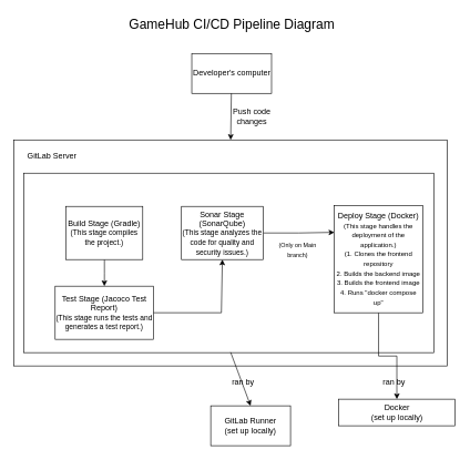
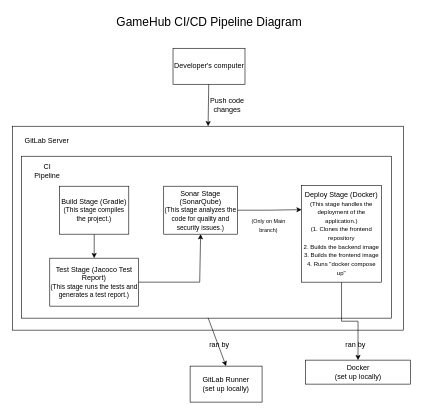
  <mxCell id="0" />
  <mxCell id="1" parent="0" />
  <mxCell id="2" value="Developer's computer" style="rounded=0;whiteSpace=wrap;html=1;" parent="1" vertex="1"><mxGeometry x="287.5" y="80" width="120" height="60" as="geometry" /></mxCell>
  <mxCell id="3" value="" style="rounded=0;whiteSpace=wrap;html=1;" parent="1" vertex="1"><mxGeometry x="20" y="210" width="652" height="340" as="geometry" /></mxCell>
  <mxCell id="4" value="" style="rounded=0;whiteSpace=wrap;html=1;" parent="1" vertex="1"><mxGeometry x="35" y="260" width="617" height="270" as="geometry" /></mxCell>
  <mxCell id="5" value="GitLab Server" style="text;html=1;align=center;verticalAlign=middle;whiteSpace=wrap;rounded=0;" parent="1" vertex="1"><mxGeometry x="35" y="220" width="85" height="30" as="geometry" /></mxCell>
+ <mxCell id="6" value="CI Pipeline" style="text;html=1;align=center;verticalAlign=middle;whiteSpace=wrap;rounded=0;" parent="1" vertex="1"><mxGeometry x="47.5" y="270" width="60" height="30" as="geometry" /></mxCell>
  <mxCell id="7" value="" style="edgeStyle=orthogonalEdgeStyle;rounded=0;orthogonalLoop=1;jettySize=auto;html=1;" parent="1" source="8" target="9" edge="1"><mxGeometry relative="1" as="geometry" /></mxCell>
  <mxCell id="8" value="Build Stage (Gradle)&lt;br&gt;&lt;font style=&quot;font-size: 11px;&quot;&gt;(This stage compiles the project.)&lt;/font&gt;" style="rounded=0;whiteSpace=wrap;html=1;" parent="1" vertex="1"><mxGeometry x="98.25" y="310" width="115.5" height="80" as="geometry" /></mxCell>
  <mxCell id="9" value="Test Stage (Jacoco Test Report) &lt;br&gt;&lt;font style=&quot;font-size: 11px;&quot;&gt;(This stage runs the tests and generates a test report.)&lt;/font&gt;" style="rounded=0;whiteSpace=wrap;html=1;" parent="1" vertex="1"><mxGeometry x="82" y="430" width="148" height="80" as="geometry" /></mxCell>
  <mxCell id="10" style="edgeStyle=orthogonalEdgeStyle;rounded=0;orthogonalLoop=1;jettySize=auto;html=1;entryX=0;entryY=0.25;entryDx=0;entryDy=0;" parent="1" source="11" target="18" edge="1"><mxGeometry relative="1" as="geometry" /></mxCell>
  <mxCell id="11" value="Sonar Stage (SonarQube)&lt;br&gt;&lt;font style=&quot;font-size: 11px;&quot;&gt;(This stage analyzes the code for quality and security issues.)&lt;/font&gt;" style="rounded=0;whiteSpace=wrap;html=1;" parent="1" vertex="1"><mxGeometry x="272" y="310" width="123" height="80" as="geometry" /></mxCell>
  <mxCell id="12" value="" style="endArrow=classic;html=1;rounded=0;entryX=0.5;entryY=0;entryDx=0;entryDy=0;" parent="1" source="2" target="3" edge="1"><mxGeometry width="50" height="50" relative="1" as="geometry"><mxPoint x="245" y="450" as="sourcePoint" /><mxPoint x="335" y="210" as="targetPoint" /></mxGeometry></mxCell>
  <mxCell id="13" value="" style="endArrow=classic;html=1;rounded=0;exitX=1;exitY=0.5;exitDx=0;exitDy=0;entryX=0.5;entryY=1;entryDx=0;entryDy=0;" parent="1" source="9" target="11" edge="1"><mxGeometry width="50" height="50" relative="1" as="geometry"><mxPoint x="245" y="450" as="sourcePoint" /><mxPoint x="295" y="400" as="targetPoint" /><Array as="points"><mxPoint x="332" y="470" /></Array></mxGeometry></mxCell>
  <mxCell id="14" value="" style="endArrow=classic;html=1;rounded=0;entryX=0.5;entryY=0;entryDx=0;entryDy=0;exitX=0.504;exitY=0.998;exitDx=0;exitDy=0;exitPerimeter=0;" parent="1" source="4" target="15" edge="1"><mxGeometry width="50" height="50" relative="1" as="geometry"><mxPoint x="312" y="670" as="sourcePoint" /><mxPoint x="85" y="500" as="targetPoint" /><Array as="points" /></mxGeometry></mxCell>
  <mxCell id="15" value="GitLab Runner&lt;br&gt;(set up locally)" style="rounded=0;whiteSpace=wrap;html=1;" parent="1" vertex="1"><mxGeometry x="316" y="610" width="120" height="60" as="geometry" /></mxCell>
  <mxCell id="16" value="Push code changes" style="text;html=1;align=center;verticalAlign=middle;whiteSpace=wrap;rounded=0;" parent="1" vertex="1"><mxGeometry x="347.5" y="160" width="60" height="30" as="geometry" /></mxCell>
  <mxCell id="17" style="edgeStyle=orthogonalEdgeStyle;rounded=0;orthogonalLoop=1;jettySize=auto;html=1;entryX=0.5;entryY=0;entryDx=0;entryDy=0;" parent="1" source="18" target="19" edge="1"><mxGeometry relative="1" as="geometry" /></mxCell>
  <mxCell id="18" value="Deploy Stage (Docker)&lt;br&gt;&lt;font style=&quot;font-size: 10px;&quot;&gt;(This stage handles the deployment of the application.)&lt;br&gt;(1. Clones the frontend repository&lt;br&gt;2. Builds the backend image&lt;br&gt;3. Builds the frontend image&lt;br&gt;4. Runs &quot;docker compose up&quot;&lt;/font&gt;" style="rounded=0;whiteSpace=wrap;html=1;" parent="1" vertex="1"><mxGeometry x="502" y="308.75" width="133" height="161.25" as="geometry" /></mxCell>
  <mxCell id="19" value="Docker&lt;br&gt;(set up locally)" style="rounded=0;whiteSpace=wrap;html=1;" parent="1" vertex="1"><mxGeometry x="508.5" y="600" width="175" height="40" as="geometry" /></mxCell>
  <mxCell id="20" value="&lt;font style=&quot;font-size: 9px;&quot;&gt;(Only on Main branch)&lt;/font&gt;" style="text;html=1;align=center;verticalAlign=middle;whiteSpace=wrap;rounded=0;" parent="1" vertex="1"><mxGeometry x="402" y="360" width="90" height="30" as="geometry" /></mxCell>
  <mxCell id="21" value="GameHub CI/CD Pipeline Diagram" style="text;html=1;align=center;verticalAlign=middle;whiteSpace=wrap;rounded=0;fontSize=20;" parent="1" vertex="1"><mxGeometry x="191.5" y="20" width="312" height="30" as="geometry" /></mxCell>
  <mxCell id="22" value="ran by" style="text;html=1;align=center;verticalAlign=middle;whiteSpace=wrap;rounded=0;" parent="1" vertex="1"><mxGeometry x="335" y="560" width="60" height="30" as="geometry" /></mxCell>
  <mxCell id="23" value="ran by" style="text;html=1;align=center;verticalAlign=middle;whiteSpace=wrap;rounded=0;" parent="1" vertex="1"><mxGeometry x="562" y="560" width="60" height="30" as="geometry" /></mxCell>
